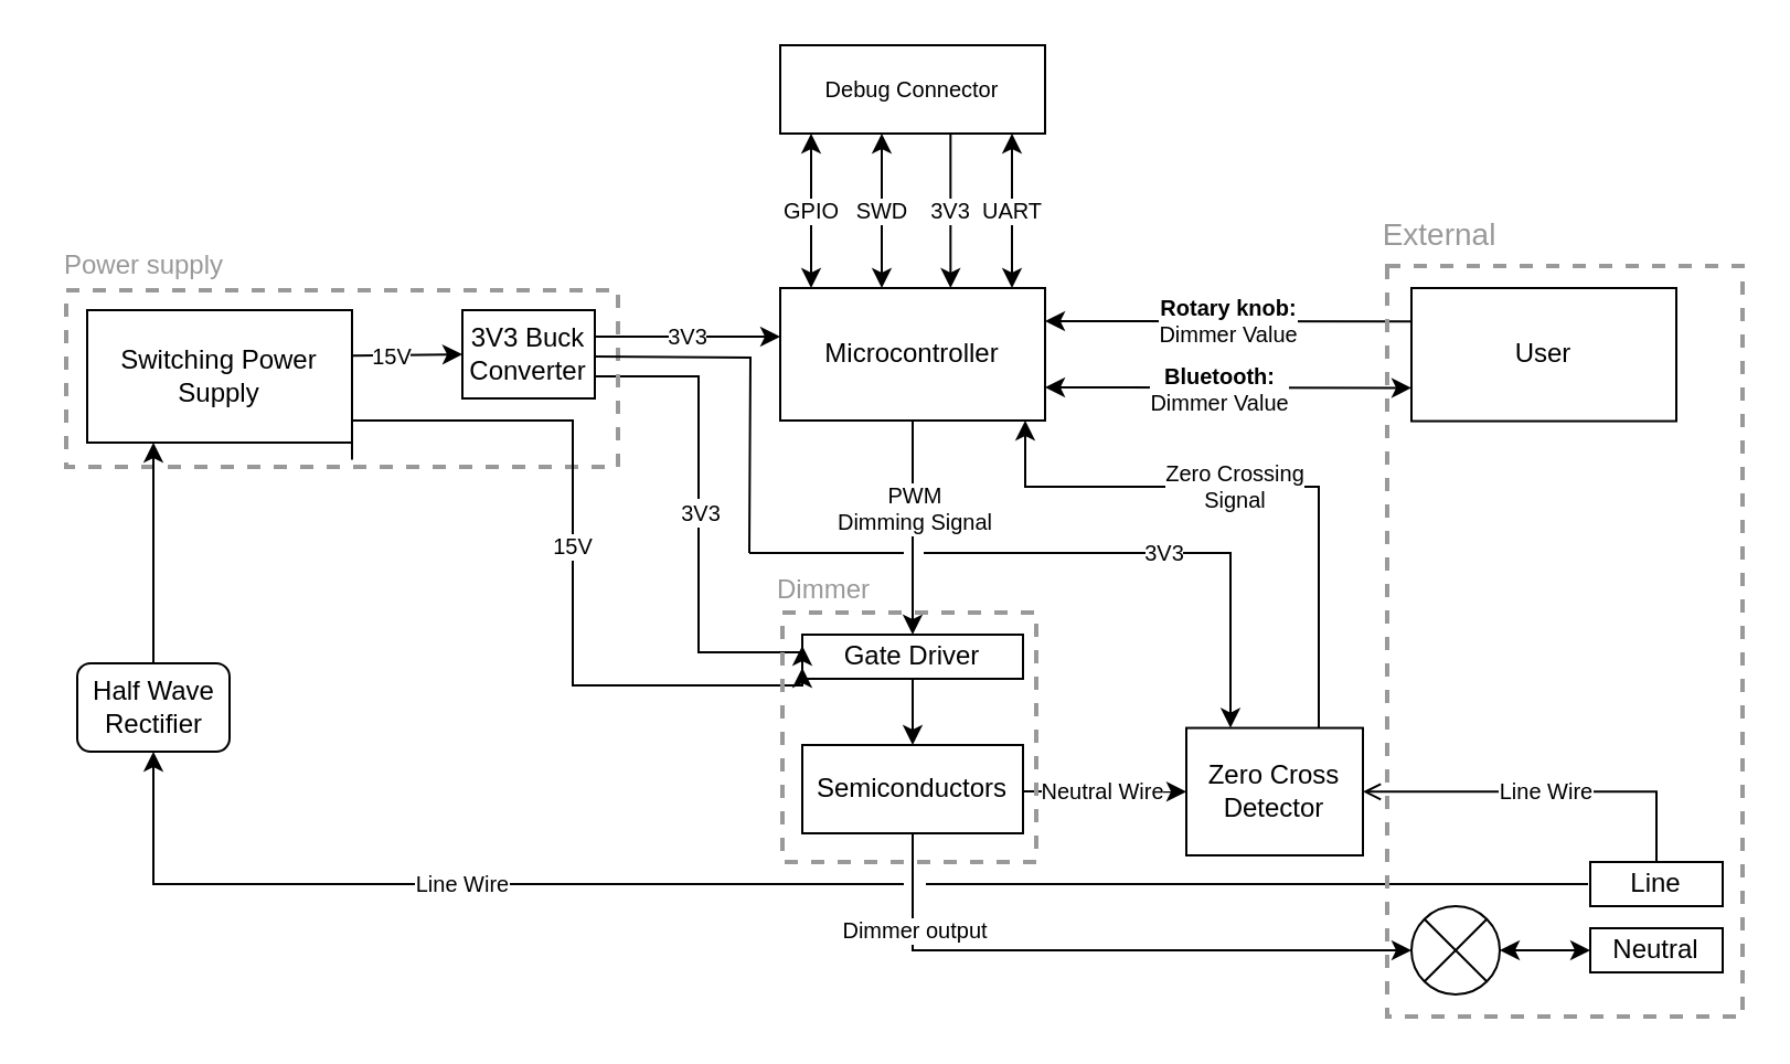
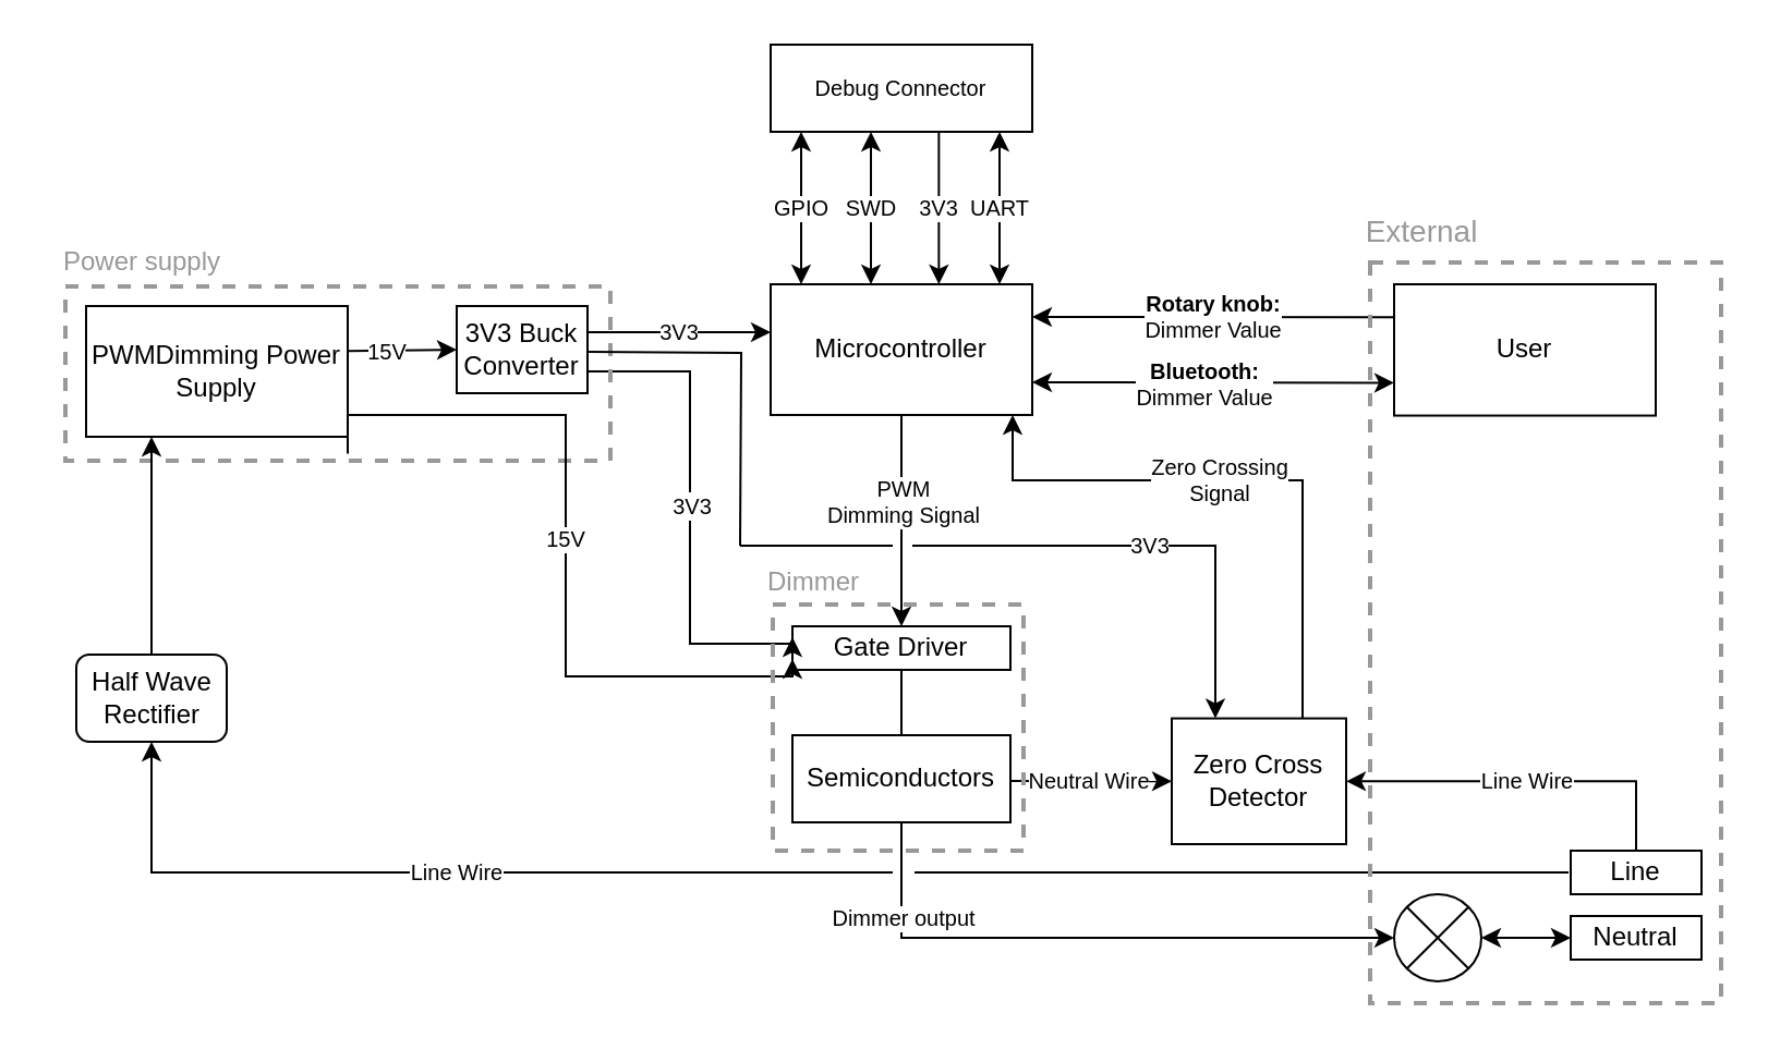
  <mxCell id="0" />
  <mxCell id="1" parent="0" />
  <mxCell id="2" value="Microcontroller" style="rounded=0;whiteSpace=wrap;html=1;" vertex="1" parent="1"><mxGeometry x="353" y="130" width="120" height="60" as="geometry" /></mxCell>
  <mxCell id="3" value="3V3 Buck Converter" style="rounded=0;whiteSpace=wrap;html=1;" vertex="1" parent="1"><mxGeometry x="209" y="140" width="60" height="40" as="geometry" /></mxCell>
- <mxCell id="4" value="Switching Power Supply" style="rounded=0;whiteSpace=wrap;html=1;" vertex="1" parent="1"><mxGeometry x="39" y="140" width="120" height="60" as="geometry" /></mxCell>
+ <mxCell id="4" value="PWMDimming Power Supply" style="rounded=0;whiteSpace=wrap;html=1;" vertex="1" parent="1"><mxGeometry x="39" y="140" width="120" height="60" as="geometry" /></mxCell>
  <mxCell id="5" value="Gate Driver" style="rounded=0;whiteSpace=wrap;html=1;" vertex="1" parent="1"><mxGeometry x="363" y="287" width="100" height="20" as="geometry" /></mxCell>
  <mxCell id="6" value="User" style="rounded=0;whiteSpace=wrap;html=1;" vertex="1" parent="1"><mxGeometry x="639" y="130" width="120" height="60.28" as="geometry" /></mxCell>
  <mxCell id="7" value="" style="endArrow=classic;html=1;exitX=0.5;exitY=1;exitDx=0;exitDy=0;entryX=0.5;entryY=0;entryDx=0;entryDy=0;" edge="1" parent="1" source="2" target="5"><mxGeometry width="50" height="50" relative="1" as="geometry"><mxPoint x="363" y="120" as="sourcePoint" /><mxPoint x="413" y="70" as="targetPoint" /></mxGeometry></mxCell>
  <mxCell id="8" value="PWM&lt;br style=&quot;font-size: 10px;&quot;&gt;Dimming Signal" style="edgeLabel;html=1;align=center;verticalAlign=middle;resizable=0;points=[];fontSize=10;" vertex="1" connectable="0" parent="7"><mxGeometry x="-0.594" relative="1" as="geometry"><mxPoint y="19" as="offset" /></mxGeometry></mxCell>
  <mxCell id="9" value="Semiconductors" style="rounded=0;whiteSpace=wrap;html=1;" vertex="1" parent="1"><mxGeometry x="363" y="337" width="100" height="40" as="geometry" /></mxCell>
- <mxCell id="10" value="" style="endArrow=classic;html=1;entryX=0.5;entryY=0;entryDx=0;entryDy=0;exitX=0.5;exitY=1;exitDx=0;exitDy=0;" edge="1" parent="1" source="5" target="9"><mxGeometry width="50" height="50" relative="1" as="geometry"><mxPoint x="173" y="277" as="sourcePoint" /><mxPoint x="223" y="227" as="targetPoint" /></mxGeometry></mxCell>
+ <mxCell id="10" value="" style="endArrow=none;html=1;entryX=0.5;entryY=0;entryDx=0;entryDy=0;exitX=0.5;exitY=1;exitDx=0;exitDy=0;" edge="1" parent="1" source="5" target="9"><mxGeometry width="50" height="50" relative="1" as="geometry"><mxPoint x="173" y="277" as="sourcePoint" /><mxPoint x="223" y="227" as="targetPoint" /></mxGeometry></mxCell>
  <mxCell id="11" value="" style="endArrow=classic;html=1;exitX=0.5;exitY=1;exitDx=0;exitDy=0;entryX=0;entryY=0.5;entryDx=0;entryDy=0;edgeStyle=orthogonalEdgeStyle;rounded=0;" edge="1" parent="1" source="9" target="27"><mxGeometry width="50" height="50" relative="1" as="geometry"><mxPoint x="173" y="350" as="sourcePoint" /><mxPoint x="413" y="430" as="targetPoint" /></mxGeometry></mxCell>
  <mxCell id="12" value="Dimmer output" style="edgeLabel;html=1;align=center;verticalAlign=middle;resizable=0;points=[];fontSize=10;" vertex="1" connectable="0" parent="11"><mxGeometry x="0.16" relative="1" as="geometry"><mxPoint x="-109" y="-10" as="offset" /></mxGeometry></mxCell>
  <mxCell id="13" value="&lt;font color=&quot;#999999&quot; style=&quot;font-size: 14px&quot;&gt;External&lt;/font&gt;" style="text;html=1;strokeColor=none;fillColor=none;align=center;verticalAlign=middle;whiteSpace=wrap;rounded=0;dashed=1;" vertex="1" parent="1"><mxGeometry x="632" y="96" width="40" height="20" as="geometry" /></mxCell>
  <mxCell id="14" value="&lt;font color=&quot;#999999&quot;&gt;Dimmer&lt;/font&gt;" style="text;html=1;strokeColor=none;fillColor=none;align=center;verticalAlign=middle;whiteSpace=wrap;rounded=0;dashed=1;" vertex="1" parent="1"><mxGeometry x="353" y="257" width="40" height="20" as="geometry" /></mxCell>
  <mxCell id="15" value="" style="endArrow=classic;html=1;entryX=0;entryY=0.25;entryDx=0;entryDy=0;edgeStyle=orthogonalEdgeStyle;rounded=0;" edge="1" parent="1" target="5"><mxGeometry width="50" height="50" relative="1" as="geometry"><mxPoint x="269" y="170" as="sourcePoint" /><mxPoint x="323" y="296" as="targetPoint" /><Array as="points"><mxPoint x="269" y="170" /><mxPoint x="316" y="170" /><mxPoint x="316" y="295" /></Array></mxGeometry></mxCell>
  <mxCell id="16" value="&lt;font style=&quot;font-size: 10px&quot;&gt;3V3&lt;/font&gt;" style="edgeLabel;html=1;align=center;verticalAlign=middle;resizable=0;points=[];" vertex="1" connectable="0" parent="15"><mxGeometry x="-0.344" y="1" relative="1" as="geometry"><mxPoint x="-1" y="35" as="offset" /></mxGeometry></mxCell>
  <mxCell id="17" value="" style="rounded=0;whiteSpace=wrap;html=1;dashed=1;strokeColor=#999999;strokeWidth=2;fillColor=none;" vertex="1" parent="1"><mxGeometry x="29.5" y="131" width="250" height="80" as="geometry" /></mxCell>
  <mxCell id="18" value="&lt;font color=&quot;#999999&quot;&gt;Power supply&lt;/font&gt;" style="text;html=1;strokeColor=none;fillColor=none;align=center;verticalAlign=middle;whiteSpace=wrap;rounded=0;dashed=1;" vertex="1" parent="1"><mxGeometry x="20" y="110" width="90" height="20" as="geometry" /></mxCell>
  <mxCell id="19" value="" style="endArrow=classic;startArrow=classic;html=1;fontSize=10;exitX=1;exitY=0.75;exitDx=0;exitDy=0;entryX=0;entryY=0.75;entryDx=0;entryDy=0;" edge="1" parent="1" source="2" target="6"><mxGeometry width="50" height="50" relative="1" as="geometry"><mxPoint x="474.2" y="178.58" as="sourcePoint" /><mxPoint x="629" y="178" as="targetPoint" /></mxGeometry></mxCell>
  <mxCell id="20" value="&lt;font style=&quot;font-size: 10px&quot;&gt;&lt;b&gt;Bluetooth:&lt;/b&gt;&lt;br&gt;Dimmer Value&lt;/font&gt;" style="edgeLabel;html=1;align=center;verticalAlign=middle;resizable=0;points=[];fontSize=10;" vertex="1" connectable="0" parent="19"><mxGeometry x="-0.197" relative="1" as="geometry"><mxPoint x="12" as="offset" /></mxGeometry></mxCell>
  <mxCell id="21" value="" style="endArrow=classic;html=1;fontSize=10;strokeColor=#000000;strokeWidth=1;entryX=0;entryY=0.5;entryDx=0;entryDy=0;exitX=1.002;exitY=0.343;exitDx=0;exitDy=0;exitPerimeter=0;" edge="1" parent="1" source="4" target="3"><mxGeometry width="50" height="50" relative="1" as="geometry"><mxPoint x="179" y="160" as="sourcePoint" /><mxPoint x="159" y="200" as="targetPoint" /></mxGeometry></mxCell>
  <mxCell id="22" value="15V" style="edgeLabel;html=1;align=center;verticalAlign=middle;resizable=0;points=[];fontSize=10;" vertex="1" connectable="0" parent="21"><mxGeometry x="-0.423" y="-1" relative="1" as="geometry"><mxPoint x="3" y="-1" as="offset" /></mxGeometry></mxCell>
  <mxCell id="23" value="Zero Cross Detector" style="rounded=0;whiteSpace=wrap;html=1;" vertex="1" parent="1"><mxGeometry x="537" y="329.28" width="80" height="57.72" as="geometry" /></mxCell>
  <mxCell id="24" value="Half Wave Rectifier" style="whiteSpace=wrap;html=1;rounded=1;" vertex="1" parent="1"><mxGeometry x="34.5" y="300" width="69" height="40" as="geometry" /></mxCell>
  <mxCell id="25" value="&lt;font style=&quot;font-size: 10px&quot;&gt;3V3&lt;/font&gt;" style="endArrow=classic;html=1;rounded=0;exitX=1;exitY=0.5;exitDx=0;exitDy=0;entryX=0;entryY=0.5;entryDx=0;entryDy=0;" edge="1" parent="1"><mxGeometry width="50" height="50" relative="1" as="geometry"><mxPoint x="269" y="152" as="sourcePoint" /><mxPoint x="353" y="152" as="targetPoint" /></mxGeometry></mxCell>
  <mxCell id="26" value="15V" style="endArrow=classic;html=1;rounded=0;fontSize=10;exitX=1;exitY=0.862;exitDx=0;exitDy=0;exitPerimeter=0;edgeStyle=orthogonalEdgeStyle;entryX=0;entryY=0.75;entryDx=0;entryDy=0;" edge="1" parent="1" target="5"><mxGeometry width="50" height="50" relative="1" as="geometry"><mxPoint x="159" y="207.72" as="sourcePoint" /><mxPoint x="319" y="306" as="targetPoint" /><Array as="points"><mxPoint x="159" y="190" /><mxPoint x="259" y="190" /><mxPoint x="259" y="310" /></Array></mxGeometry></mxCell>
  <mxCell id="27" value="" style="ellipse;whiteSpace=wrap;html=1;aspect=fixed;" vertex="1" parent="1"><mxGeometry x="639" y="410" width="40" height="40" as="geometry" /></mxCell>
  <mxCell id="28" value="" style="endArrow=none;html=1;entryX=1;entryY=0;entryDx=0;entryDy=0;exitX=0;exitY=1;exitDx=0;exitDy=0;" edge="1" parent="1" source="27" target="27"><mxGeometry width="50" height="50" relative="1" as="geometry"><mxPoint x="94" y="98.72" as="sourcePoint" /><mxPoint x="-196" y="-71.28" as="targetPoint" /></mxGeometry></mxCell>
  <mxCell id="29" value="" style="endArrow=none;html=1;exitX=1;exitY=1;exitDx=0;exitDy=0;entryX=0;entryY=0;entryDx=0;entryDy=0;" edge="1" parent="1" source="27" target="27"><mxGeometry width="50" height="50" relative="1" as="geometry"><mxPoint x="-46" y="48.72" as="sourcePoint" /><mxPoint x="-6" y="48.72" as="targetPoint" /><Array as="points" /></mxGeometry></mxCell>
  <mxCell id="30" value="Neutral" style="rounded=0;whiteSpace=wrap;html=1;" vertex="1" parent="1"><mxGeometry x="720" y="420" width="60" height="20" as="geometry" /></mxCell>
  <mxCell id="31" value="" style="endArrow=classic;startArrow=classic;html=1;entryX=0;entryY=0.5;entryDx=0;entryDy=0;exitX=1;exitY=0.5;exitDx=0;exitDy=0;" edge="1" parent="1" source="27" target="30"><mxGeometry width="50" height="50" relative="1" as="geometry"><mxPoint x="-116" y="-61.28" as="sourcePoint" /><mxPoint x="-66" y="-111.28" as="targetPoint" /></mxGeometry></mxCell>
  <mxCell id="32" value="Debug Connector" style="rounded=0;whiteSpace=wrap;html=1;fontSize=10;" vertex="1" parent="1"><mxGeometry x="353" y="20" width="120" height="40" as="geometry" /></mxCell>
  <mxCell id="33" value="&lt;b&gt;Rotary knob:&lt;/b&gt;&lt;br&gt;Dimmer Value" style="endArrow=classic;html=1;rounded=0;fontSize=10;entryX=1;entryY=0.25;entryDx=0;entryDy=0;exitX=0;exitY=0.25;exitDx=0;exitDy=0;" edge="1" parent="1" source="6" target="2"><mxGeometry width="50" height="50" relative="1" as="geometry"><mxPoint x="599" y="145" as="sourcePoint" /><mxPoint x="399" y="110" as="targetPoint" /></mxGeometry></mxCell>
  <mxCell id="34" value="GPIO" style="endArrow=classic;startArrow=classic;html=1;rounded=0;fontSize=10;entryX=0.25;entryY=1;entryDx=0;entryDy=0;exitX=0.25;exitY=0;exitDx=0;exitDy=0;" edge="1" parent="1"><mxGeometry width="50" height="50" relative="1" as="geometry"><mxPoint x="367" y="130" as="sourcePoint" /><mxPoint x="367" y="60" as="targetPoint" /></mxGeometry></mxCell>
  <mxCell id="35" value="SWD" style="endArrow=classic;startArrow=classic;html=1;rounded=0;fontSize=10;entryX=0.25;entryY=1;entryDx=0;entryDy=0;exitX=0.25;exitY=0;exitDx=0;exitDy=0;" edge="1" parent="1"><mxGeometry width="50" height="50" relative="1" as="geometry"><mxPoint x="399" y="130" as="sourcePoint" /><mxPoint x="399" y="60" as="targetPoint" /></mxGeometry></mxCell>
  <mxCell id="36" value="UART" style="endArrow=classic;startArrow=classic;html=1;rounded=0;fontSize=10;entryX=0.25;entryY=1;entryDx=0;entryDy=0;exitX=0.25;exitY=0;exitDx=0;exitDy=0;" edge="1" parent="1"><mxGeometry width="50" height="50" relative="1" as="geometry"><mxPoint x="458" y="130" as="sourcePoint" /><mxPoint x="458" y="60" as="targetPoint" /></mxGeometry></mxCell>
  <mxCell id="37" value="3V3" style="endArrow=classic;html=1;rounded=0;fontSize=10;entryX=0.5;entryY=0;entryDx=0;entryDy=0;exitX=0.5;exitY=1;exitDx=0;exitDy=0;" edge="1" parent="1"><mxGeometry width="50" height="50" relative="1" as="geometry"><mxPoint x="430.17" y="60" as="sourcePoint" /><mxPoint x="430.17" y="130" as="targetPoint" /></mxGeometry></mxCell>
  <mxCell id="38" value="" style="endArrow=classic;html=1;rounded=0;fontSize=10;exitX=0.5;exitY=0;exitDx=0;exitDy=0;entryX=0.25;entryY=1;entryDx=0;entryDy=0;" edge="1" parent="1" source="24" target="4"><mxGeometry width="50" height="50" relative="1" as="geometry"><mxPoint x="69" y="290" as="sourcePoint" /><mxPoint x="59" y="230" as="targetPoint" /></mxGeometry></mxCell>
  <mxCell id="39" value="Zero Crossing&lt;br&gt;Signal" style="endArrow=classic;html=1;rounded=0;fontSize=10;entryX=0.75;entryY=1;entryDx=0;entryDy=0;edgeStyle=orthogonalEdgeStyle;exitX=0.75;exitY=0;exitDx=0;exitDy=0;" edge="1" parent="1" source="23"><mxGeometry x="0.082" width="50" height="50" relative="1" as="geometry"><mxPoint x="560" y="240" as="sourcePoint" /><mxPoint x="464" y="190" as="targetPoint" /><Array as="points"><mxPoint x="597" y="220" /><mxPoint x="464" y="220" /></Array><mxPoint as="offset" /></mxGeometry></mxCell>
  <mxCell id="40" value="Line" style="rounded=0;whiteSpace=wrap;html=1;" vertex="1" parent="1"><mxGeometry x="720" y="390" width="60" height="20" as="geometry" /></mxCell>
  <mxCell id="41" value="" style="endArrow=none;html=1;rounded=0;fontSize=10;exitX=1;exitY=0.5;exitDx=0;exitDy=0;edgeStyle=orthogonalEdgeStyle;" edge="1" parent="1"><mxGeometry width="50" height="50" relative="1" as="geometry"><mxPoint x="269" y="161" as="sourcePoint" /><mxPoint x="339" y="250" as="targetPoint" /></mxGeometry></mxCell>
  <mxCell id="42" value="" style="endArrow=none;html=1;rounded=0;fontSize=10;" edge="1" parent="1"><mxGeometry width="50" height="50" relative="1" as="geometry"><mxPoint x="339" y="250" as="sourcePoint" /><mxPoint x="409" y="250" as="targetPoint" /></mxGeometry></mxCell>
  <mxCell id="43" value="3V3" style="endArrow=classic;html=1;rounded=0;fontSize=10;edgeStyle=orthogonalEdgeStyle;elbow=vertical;entryX=0.25;entryY=0;entryDx=0;entryDy=0;" edge="1" parent="1" target="23"><mxGeometry width="50" height="50" relative="1" as="geometry"><mxPoint x="418" y="250" as="sourcePoint" /><mxPoint x="540" y="312.28" as="targetPoint" /><Array as="points"><mxPoint x="557" y="250" /></Array></mxGeometry></mxCell>
  <mxCell id="44" value="Neutral Wire" style="endArrow=classic;html=1;rounded=0;fontSize=10;elbow=vertical;exitX=1;exitY=0.5;exitDx=0;exitDy=0;entryX=0;entryY=0.5;entryDx=0;entryDy=0;" edge="1" parent="1" target="23"><mxGeometry x="-0.027" width="50" height="50" relative="1" as="geometry"><mxPoint x="463" y="358" as="sourcePoint" /><mxPoint x="519" y="355" as="targetPoint" /><mxPoint as="offset" /></mxGeometry></mxCell>
- <mxCell id="45" value="Line Wire" style="endArrow=open;html=1;rounded=0;fontSize=10;elbow=vertical;entryX=1;entryY=0.5;entryDx=0;entryDy=0;exitX=0.5;exitY=0;exitDx=0;exitDy=0;edgeStyle=orthogonalEdgeStyle;" edge="1" parent="1" source="40" target="23"><mxGeometry width="50" height="50" relative="1" as="geometry"><mxPoint x="569" y="490" as="sourcePoint" /><mxPoint x="619" y="440" as="targetPoint" /></mxGeometry></mxCell>
+ <mxCell id="45" value="Line Wire" style="endArrow=classic;html=1;rounded=0;fontSize=10;elbow=vertical;entryX=1;entryY=0.5;entryDx=0;entryDy=0;exitX=0.5;exitY=0;exitDx=0;exitDy=0;edgeStyle=orthogonalEdgeStyle;" edge="1" parent="1" source="40" target="23"><mxGeometry width="50" height="50" relative="1" as="geometry"><mxPoint x="569" y="490" as="sourcePoint" /><mxPoint x="619" y="440" as="targetPoint" /></mxGeometry></mxCell>
  <mxCell id="46" value="Line Wire" style="endArrow=classic;html=1;rounded=0;fontSize=10;elbow=vertical;edgeStyle=orthogonalEdgeStyle;entryX=0.5;entryY=1;entryDx=0;entryDy=0;" edge="1" parent="1" target="24"><mxGeometry width="50" height="50" relative="1" as="geometry"><mxPoint x="409" y="400" as="sourcePoint" /><mxPoint x="89" y="399.58" as="targetPoint" /><Array as="points"><mxPoint x="409" y="400" /><mxPoint x="69" y="400" /></Array></mxGeometry></mxCell>
  <mxCell id="47" value="" style="endArrow=none;html=1;rounded=0;fontSize=10;elbow=vertical;" edge="1" parent="1"><mxGeometry width="50" height="50" relative="1" as="geometry"><mxPoint x="419" y="400" as="sourcePoint" /><mxPoint x="719" y="400" as="targetPoint" /></mxGeometry></mxCell>
  <mxCell id="48" value="" style="rounded=0;whiteSpace=wrap;html=1;dashed=1;strokeColor=#999999;strokeWidth=2;fillColor=none;" vertex="1" parent="1"><mxGeometry x="354" y="277" width="115" height="113" as="geometry" /></mxCell>
  <mxCell id="49" value="" style="rounded=0;whiteSpace=wrap;html=1;dashed=1;strokeColor=#999999;strokeWidth=2;fillColor=none;" vertex="1" parent="1"><mxGeometry x="628" y="120" width="161" height="340" as="geometry" /></mxCell>
